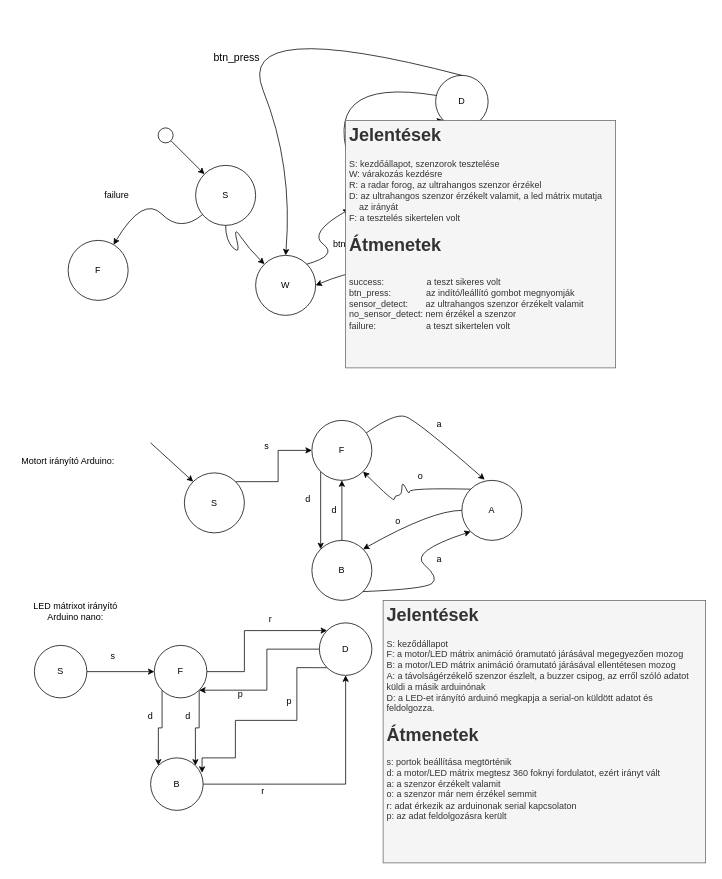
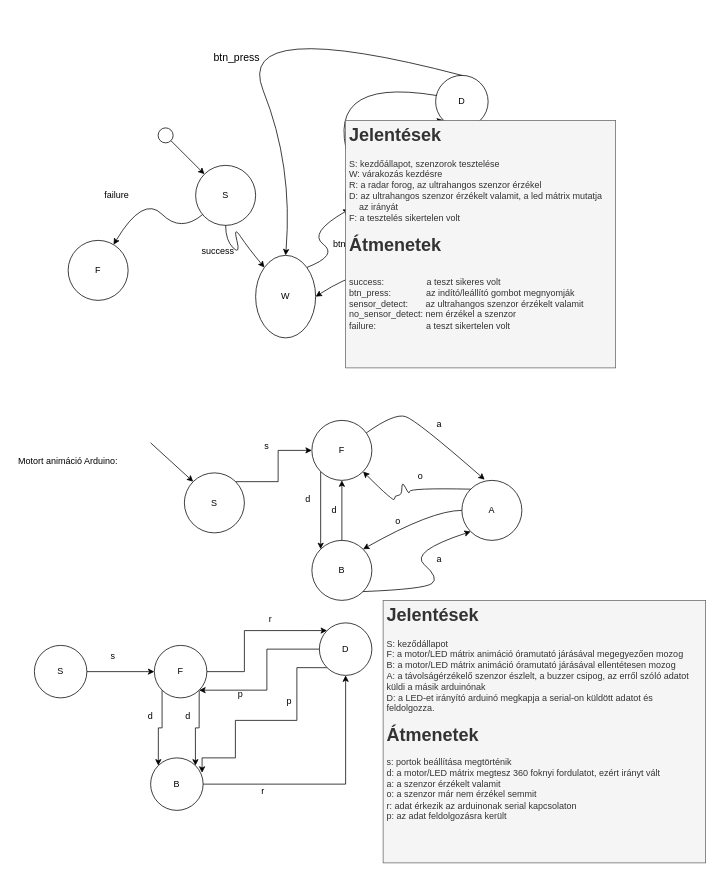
  <mxCell id="0" />
  <mxCell id="1" parent="0" />
  <mxCell id="2" value="S" style="ellipse;whiteSpace=wrap;html=1;aspect=fixed;" parent="1" vertex="1"><mxGeometry x="260" y="220" width="80" height="80" as="geometry" /></mxCell>
  <mxCell id="3" value="" style="endArrow=classic;html=1;rounded=0;entryX=0;entryY=0;entryDx=0;entryDy=0;exitX=1;exitY=1;exitDx=0;exitDy=0;" parent="1" source="20" target="2" edge="1"><mxGeometry width="50" height="50" relative="1" as="geometry"><mxPoint x="230" y="190" as="sourcePoint" /><mxPoint x="240" y="180" as="targetPoint" /></mxGeometry></mxCell>
- <mxCell id="4" value="W" style="ellipse;whiteSpace=wrap;html=1;aspect=fixed;" parent="1" vertex="1"><mxGeometry x="340" y="340" width="80" height="80" as="geometry" /></mxCell>
+ <mxCell id="4" value="W" style="ellipse;whiteSpace=wrap;html=1;aspect=fixed;" parent="1" vertex="1"><mxGeometry x="340" y="340" width="80" height="110" as="geometry" /></mxCell>
  <mxCell id="5" value="R" style="ellipse;whiteSpace=wrap;html=1;aspect=fixed;" parent="1" vertex="1"><mxGeometry x="460" y="220" width="80" height="80" as="geometry" /></mxCell>
  <mxCell id="6" value="" style="curved=1;endArrow=classic;html=1;rounded=0;entryX=0;entryY=0;entryDx=0;entryDy=0;exitX=0.5;exitY=1;exitDx=0;exitDy=0;" parent="1" source="2" target="4" edge="1"><mxGeometry width="50" height="50" relative="1" as="geometry"><mxPoint x="310" y="350" as="sourcePoint" /><mxPoint x="360" y="300" as="targetPoint" /><Array as="points"><mxPoint x="300" y="320" /><mxPoint x="320" y="340" /><mxPoint x="310" y="300" /><mxPoint x="330" y="330" /></Array></mxGeometry></mxCell>
+ <mxCell id="7" value="success" style="text;html=1;strokeColor=none;fillColor=none;align=center;verticalAlign=middle;whiteSpace=wrap;rounded=0;" parent="1" vertex="1"><mxGeometry x="260" y="320" width="60" height="30" as="geometry" /></mxCell>
  <mxCell id="8" value="" style="curved=1;endArrow=classic;html=1;rounded=0;entryX=0.065;entryY=0.73;entryDx=0;entryDy=0;entryPerimeter=0;exitX=1;exitY=0;exitDx=0;exitDy=0;" parent="1" source="4" target="5" edge="1"><mxGeometry width="50" height="50" relative="1" as="geometry"><mxPoint x="410" y="360" as="sourcePoint" /><mxPoint x="460" y="310" as="targetPoint" /><Array as="points"><mxPoint x="450" y="340" /><mxPoint x="410" y="310" /></Array></mxGeometry></mxCell>
  <mxCell id="9" value="btn_press" style="text;html=1;strokeColor=none;fillColor=none;align=center;verticalAlign=middle;whiteSpace=wrap;rounded=0;" parent="1" vertex="1"><mxGeometry x="440" y="310" width="60" height="30" as="geometry" /></mxCell>
  <mxCell id="10" value="D" style="ellipse;whiteSpace=wrap;html=1;aspect=fixed;" parent="1" vertex="1"><mxGeometry x="580" y="100" width="70" height="70" as="geometry" /></mxCell>
  <mxCell id="11" value="" style="curved=1;endArrow=classic;html=1;rounded=0;entryX=0;entryY=1;entryDx=0;entryDy=0;exitX=1;exitY=0;exitDx=0;exitDy=0;" parent="1" source="5" target="10" edge="1"><mxGeometry width="50" height="50" relative="1" as="geometry"><mxPoint x="530" y="220" as="sourcePoint" /><mxPoint x="580" y="170" as="targetPoint" /><Array as="points"><mxPoint x="580" y="220" /><mxPoint x="530" y="170" /></Array></mxGeometry></mxCell>
  <mxCell id="12" value="sensor_detect" style="text;html=1;strokeColor=none;fillColor=none;align=center;verticalAlign=middle;whiteSpace=wrap;rounded=0;" parent="1" vertex="1"><mxGeometry x="570" y="190" width="90" height="30" as="geometry" /></mxCell>
  <mxCell id="13" value="" style="curved=1;endArrow=classic;html=1;rounded=0;entryX=1;entryY=0.5;entryDx=0;entryDy=0;exitX=1;exitY=1;exitDx=0;exitDy=0;" parent="1" source="5" target="4" edge="1"><mxGeometry width="50" height="50" relative="1" as="geometry"><mxPoint x="590" y="300" as="sourcePoint" /><mxPoint x="460" y="380" as="targetPoint" /><Array as="points"><mxPoint x="550" y="390" /><mxPoint x="490" y="350" /></Array></mxGeometry></mxCell>
  <mxCell id="14" value="btn_press" style="text;html=1;strokeColor=none;fillColor=none;align=center;verticalAlign=middle;whiteSpace=wrap;rounded=0;" parent="1" vertex="1"><mxGeometry x="540" y="330" width="60" height="30" as="geometry" /></mxCell>
  <mxCell id="15" value="" style="curved=1;endArrow=classic;html=1;rounded=0;exitX=0.017;exitY=0.383;exitDx=0;exitDy=0;exitPerimeter=0;entryX=0;entryY=0;entryDx=0;entryDy=0;" parent="1" source="10" target="5" edge="1"><mxGeometry width="50" height="50" relative="1" as="geometry"><mxPoint x="380" y="70" as="sourcePoint" /><mxPoint x="480" y="210" as="targetPoint" /><Array as="points"><mxPoint x="420" y="100" /></Array></mxGeometry></mxCell>
  <mxCell id="16" value="F" style="ellipse;whiteSpace=wrap;html=1;aspect=fixed;" parent="1" vertex="1"><mxGeometry x="90" y="320" width="80" height="80" as="geometry" /></mxCell>
  <mxCell id="17" value="" style="curved=1;endArrow=classic;html=1;rounded=0;" parent="1" source="2" target="16" edge="1"><mxGeometry width="50" height="50" relative="1" as="geometry"><mxPoint x="190" y="310" as="sourcePoint" /><mxPoint x="140" y="270" as="targetPoint" /><Array as="points"><mxPoint x="240" y="310" /><mxPoint x="190" y="260" /></Array></mxGeometry></mxCell>
  <mxCell id="18" value="failure" style="text;html=1;strokeColor=none;fillColor=none;align=center;verticalAlign=middle;whiteSpace=wrap;rounded=0;" parent="1" vertex="1"><mxGeometry x="125" y="245" width="60" height="30" as="geometry" /></mxCell>
  <mxCell id="19" value="&lt;h1&gt;&lt;span style=&quot;background-color: initial;&quot;&gt;Jelentések&lt;/span&gt;&lt;/h1&gt;&lt;div&gt;S: kezdőállapot, szenzorok tesztelése&lt;/div&gt;&lt;div&gt;W: várakozás kezdésre&lt;/div&gt;&lt;div&gt;R: a radar forog, az ultrahangos szenzor érzékel&lt;/div&gt;&lt;div&gt;D: az ultrahangos szenzor érzékelt valamit, a led mátrix mutatja&amp;nbsp; &amp;nbsp; &amp;nbsp; &amp;nbsp; az irányát&lt;/div&gt;&lt;div&gt;F: a tesztelés sikertelen volt&lt;/div&gt;&lt;div&gt;&lt;br&gt;&lt;/div&gt;&lt;div style=&quot;&quot;&gt;&lt;font style=&quot;font-size: 24px;&quot;&gt;&lt;b&gt;Átmenetek&lt;/b&gt;&lt;/font&gt;&lt;/div&gt;&lt;div style=&quot;&quot;&gt;&lt;font style=&quot;font-size: 24px;&quot;&gt;&lt;b&gt;&lt;br&gt;&lt;/b&gt;&lt;/font&gt;&lt;/div&gt;&lt;div style=&quot;&quot;&gt;&lt;span style=&quot;background-color: initial;&quot;&gt;success:&amp;nbsp; &amp;nbsp; &amp;nbsp; &amp;nbsp; &amp;nbsp; &amp;nbsp; &amp;nbsp; &amp;nbsp; &amp;nbsp;a teszt sikeres volt&lt;/span&gt;&lt;/div&gt;&lt;div style=&quot;&quot;&gt;&lt;span style=&quot;background-color: initial;&quot;&gt;btn_press:&amp;nbsp; &amp;nbsp; &amp;nbsp; &amp;nbsp; &amp;nbsp; &amp;nbsp; &amp;nbsp; az indító/leállító gombot megnyomják&lt;/span&gt;&lt;/div&gt;&lt;div style=&quot;&quot;&gt;&lt;span style=&quot;background-color: initial;&quot;&gt;sensor_detect:&amp;nbsp; &amp;nbsp; &amp;nbsp; &amp;nbsp;az ultrahangos szenzor érzékelt valamit&lt;/span&gt;&lt;/div&gt;&lt;div style=&quot;&quot;&gt;no_sensor_detect: nem érzékel a szenzor&lt;/div&gt;&lt;div style=&quot;&quot;&gt;failure:&amp;nbsp; &amp;nbsp; &amp;nbsp; &amp;nbsp; &amp;nbsp; &amp;nbsp; &amp;nbsp; &amp;nbsp; &amp;nbsp; &amp;nbsp; a teszt sikertelen volt&lt;/div&gt;&lt;div&gt;&lt;br&gt;&lt;/div&gt;" style="text;html=1;spacing=5;spacingTop=-20;whiteSpace=wrap;overflow=hidden;rounded=0;fillColor=#f5f5f5;fontColor=#333333;strokeColor=#666666;" parent="1" vertex="1"><mxGeometry x="460" y="160" width="360" height="330" as="geometry" /></mxCell>
  <mxCell id="20" value="" style="ellipse;whiteSpace=wrap;html=1;aspect=fixed;fontSize=24;" parent="1" vertex="1"><mxGeometry x="210" y="170" width="20" height="20" as="geometry" /></mxCell>
  <mxCell id="21" value="" style="curved=1;endArrow=classic;html=1;rounded=0;fontSize=24;entryX=0.5;entryY=0;entryDx=0;entryDy=0;exitX=0.5;exitY=0;exitDx=0;exitDy=0;" parent="1" source="10" target="4" edge="1"><mxGeometry width="50" height="50" relative="1" as="geometry"><mxPoint x="530" y="40" as="sourcePoint" /><mxPoint x="330" y="120" as="targetPoint" /><Array as="points"><mxPoint x="310" y="20" /><mxPoint x="390" y="220" /></Array></mxGeometry></mxCell>
  <mxCell id="22" value="&lt;font style=&quot;font-size: 14px;&quot;&gt;btn_press&lt;/font&gt;" style="text;html=1;strokeColor=none;fillColor=none;align=center;verticalAlign=middle;whiteSpace=wrap;rounded=0;fontSize=24;" parent="1" vertex="1"><mxGeometry x="280" y="58" width="70" height="30" as="geometry" /></mxCell>
  <mxCell id="23" style="edgeStyle=orthogonalEdgeStyle;rounded=0;orthogonalLoop=1;jettySize=auto;html=1;exitX=0.5;exitY=1;exitDx=0;exitDy=0;fontSize=14;" parent="1" source="22" target="22" edge="1"><mxGeometry relative="1" as="geometry" /></mxCell>
  <mxCell id="24" style="edgeStyle=orthogonalEdgeStyle;rounded=0;orthogonalLoop=1;jettySize=auto;html=1;exitX=1;exitY=0;exitDx=0;exitDy=0;entryX=0;entryY=0.5;entryDx=0;entryDy=0;" edge="1" parent="1" source="25" target="27"><mxGeometry relative="1" as="geometry" /></mxCell>
  <mxCell id="25" value="S" style="ellipse;whiteSpace=wrap;html=1;aspect=fixed;" vertex="1" parent="1"><mxGeometry x="245" y="630" width="80" height="80" as="geometry" /></mxCell>
  <mxCell id="26" style="edgeStyle=orthogonalEdgeStyle;rounded=0;orthogonalLoop=1;jettySize=auto;html=1;exitX=0;exitY=1;exitDx=0;exitDy=0;entryX=0;entryY=0;entryDx=0;entryDy=0;" edge="1" parent="1" source="27" target="29"><mxGeometry relative="1" as="geometry" /></mxCell>
  <mxCell id="27" value="F" style="ellipse;whiteSpace=wrap;html=1;aspect=fixed;" vertex="1" parent="1"><mxGeometry x="415" y="560" width="80" height="80" as="geometry" /></mxCell>
  <mxCell id="28" style="edgeStyle=orthogonalEdgeStyle;rounded=0;orthogonalLoop=1;jettySize=auto;html=1;exitX=0.5;exitY=0;exitDx=0;exitDy=0;entryX=0.5;entryY=1;entryDx=0;entryDy=0;" edge="1" parent="1" source="29" target="27"><mxGeometry relative="1" as="geometry" /></mxCell>
  <mxCell id="29" value="B" style="ellipse;whiteSpace=wrap;html=1;aspect=fixed;" vertex="1" parent="1"><mxGeometry x="415" y="720" width="80" height="80" as="geometry" /></mxCell>
  <mxCell id="30" value="A" style="ellipse;whiteSpace=wrap;html=1;aspect=fixed;" vertex="1" parent="1"><mxGeometry x="615" y="640" width="80" height="80" as="geometry" /></mxCell>
  <mxCell id="31" value="" style="curved=1;endArrow=classic;html=1;rounded=0;exitX=1;exitY=1;exitDx=0;exitDy=0;entryX=0;entryY=1;entryDx=0;entryDy=0;" edge="1" parent="1" source="29" target="30"><mxGeometry width="50" height="50" relative="1" as="geometry"><mxPoint x="515" y="785" as="sourcePoint" /><mxPoint x="565" y="735" as="targetPoint" /><Array as="points"><mxPoint x="565" y="785" /><mxPoint x="585" y="770" /><mxPoint x="545" y="735" /></Array></mxGeometry></mxCell>
  <mxCell id="32" value="" style="curved=1;endArrow=classic;html=1;rounded=0;entryX=0.38;entryY=-0.012;entryDx=0;entryDy=0;entryPerimeter=0;" edge="1" parent="1" source="27" target="30"><mxGeometry width="50" height="50" relative="1" as="geometry"><mxPoint x="555" y="610" as="sourcePoint" /><mxPoint x="605" y="560" as="targetPoint" /><Array as="points"><mxPoint x="525" y="550" /><mxPoint x="555" y="560" /></Array></mxGeometry></mxCell>
  <mxCell id="33" value="" style="curved=1;endArrow=classic;html=1;rounded=0;entryX=1;entryY=1;entryDx=0;entryDy=0;exitX=0;exitY=0;exitDx=0;exitDy=0;" edge="1" parent="1" source="30" target="27"><mxGeometry width="50" height="50" relative="1" as="geometry"><mxPoint x="525" y="720" as="sourcePoint" /><mxPoint x="575" y="670" as="targetPoint" /><Array as="points"><mxPoint x="545" y="650" /><mxPoint x="545" y="660" /><mxPoint x="535" y="640" /><mxPoint x="535" y="660" /><mxPoint x="525" y="660" /><mxPoint x="525" y="670" /></Array></mxGeometry></mxCell>
  <mxCell id="34" value="" style="curved=1;endArrow=classic;html=1;rounded=0;exitX=0;exitY=0.5;exitDx=0;exitDy=0;entryX=1;entryY=0;entryDx=0;entryDy=0;" edge="1" parent="1" source="30" target="29"><mxGeometry width="50" height="50" relative="1" as="geometry"><mxPoint x="535" y="740" as="sourcePoint" /><mxPoint x="475" y="670" as="targetPoint" /><Array as="points"><mxPoint x="575" y="680" /></Array></mxGeometry></mxCell>
  <mxCell id="35" value="" style="endArrow=classic;html=1;rounded=0;entryX=0;entryY=0;entryDx=0;entryDy=0;" edge="1" parent="1" target="25"><mxGeometry width="50" height="50" relative="1" as="geometry"><mxPoint x="200" y="590" as="sourcePoint" /><mxPoint x="170" y="560" as="targetPoint" /></mxGeometry></mxCell>
  <mxCell id="36" style="edgeStyle=orthogonalEdgeStyle;rounded=0;orthogonalLoop=1;jettySize=auto;html=1;exitX=1;exitY=0.5;exitDx=0;exitDy=0;entryX=0;entryY=0.5;entryDx=0;entryDy=0;" edge="1" parent="1" source="37" target="41"><mxGeometry relative="1" as="geometry" /></mxCell>
  <mxCell id="37" value="S" style="ellipse;whiteSpace=wrap;html=1;aspect=fixed;" vertex="1" parent="1"><mxGeometry x="45" y="860" width="70" height="70" as="geometry" /></mxCell>
  <mxCell id="38" style="edgeStyle=orthogonalEdgeStyle;rounded=0;orthogonalLoop=1;jettySize=auto;html=1;exitX=0;exitY=1;exitDx=0;exitDy=0;entryX=0;entryY=0;entryDx=0;entryDy=0;" edge="1" parent="1" source="41" target="46"><mxGeometry relative="1" as="geometry" /></mxCell>
  <mxCell id="39" style="edgeStyle=orthogonalEdgeStyle;rounded=0;orthogonalLoop=1;jettySize=auto;html=1;exitX=1;exitY=1;exitDx=0;exitDy=0;entryX=1;entryY=0;entryDx=0;entryDy=0;" edge="1" parent="1" source="41" target="46"><mxGeometry relative="1" as="geometry" /></mxCell>
  <mxCell id="40" style="edgeStyle=orthogonalEdgeStyle;rounded=0;orthogonalLoop=1;jettySize=auto;html=1;exitX=1;exitY=0.5;exitDx=0;exitDy=0;entryX=0;entryY=0;entryDx=0;entryDy=0;" edge="1" parent="1" source="41" target="44"><mxGeometry relative="1" as="geometry"><Array as="points"><mxPoint x="325" y="895" /><mxPoint x="325" y="840" /></Array></mxGeometry></mxCell>
  <mxCell id="41" value="F" style="ellipse;whiteSpace=wrap;html=1;aspect=fixed;" vertex="1" parent="1"><mxGeometry x="205" y="860" width="70" height="70" as="geometry" /></mxCell>
  <mxCell id="42" style="edgeStyle=orthogonalEdgeStyle;rounded=0;orthogonalLoop=1;jettySize=auto;html=1;exitX=0;exitY=0.5;exitDx=0;exitDy=0;entryX=1;entryY=1;entryDx=0;entryDy=0;" edge="1" parent="1" source="44" target="41"><mxGeometry relative="1" as="geometry"><Array as="points"><mxPoint x="355" y="920" /></Array></mxGeometry></mxCell>
  <mxCell id="43" style="edgeStyle=orthogonalEdgeStyle;rounded=0;orthogonalLoop=1;jettySize=auto;html=1;exitX=0;exitY=1;exitDx=0;exitDy=0;entryX=0.98;entryY=0.283;entryDx=0;entryDy=0;entryPerimeter=0;" edge="1" parent="1" source="44" target="46"><mxGeometry relative="1" as="geometry"><mxPoint x="265" y="998" as="targetPoint" /><Array as="points"><mxPoint x="395" y="890" /><mxPoint x="395" y="960" /><mxPoint x="313" y="960" /><mxPoint x="313" y="1010" /><mxPoint x="269" y="1010" /></Array></mxGeometry></mxCell>
  <mxCell id="44" value="D" style="ellipse;whiteSpace=wrap;html=1;aspect=fixed;" vertex="1" parent="1"><mxGeometry x="425" y="830" width="70" height="70" as="geometry" /></mxCell>
  <mxCell id="45" style="edgeStyle=orthogonalEdgeStyle;rounded=0;orthogonalLoop=1;jettySize=auto;html=1;exitX=1;exitY=0.5;exitDx=0;exitDy=0;entryX=0.5;entryY=1;entryDx=0;entryDy=0;" edge="1" parent="1" source="46" target="44"><mxGeometry relative="1" as="geometry" /></mxCell>
  <mxCell id="46" value="B" style="ellipse;whiteSpace=wrap;html=1;aspect=fixed;" vertex="1" parent="1"><mxGeometry x="200" y="1010" width="70" height="70" as="geometry" /></mxCell>
- <mxCell id="47" value="LED mátrixot irányító Arduino nano:" style="text;html=1;strokeColor=none;fillColor=none;align=center;verticalAlign=middle;whiteSpace=wrap;rounded=0;" vertex="1" parent="1"><mxGeometry x="30" y="790" width="140" height="50" as="geometry" /></mxCell>
- <mxCell id="48" value="Motort irányító Arduino:" style="text;html=1;strokeColor=none;fillColor=none;align=center;verticalAlign=middle;whiteSpace=wrap;rounded=0;" vertex="1" parent="1"><mxGeometry y="590" width="140" height="50" as="geometry" x="20" /></mxCell>
+ <mxCell id="48" value="Motort animáció Arduino:" style="text;html=1;strokeColor=none;fillColor=none;align=center;verticalAlign=middle;whiteSpace=wrap;rounded=0;" vertex="1" parent="1"><mxGeometry y="590" width="140" height="50" as="geometry" x="20" /></mxCell>
  <mxCell id="49" value="s" style="text;html=1;strokeColor=none;fillColor=none;align=center;verticalAlign=middle;whiteSpace=wrap;rounded=0;" vertex="1" parent="1"><mxGeometry x="325" y="580" width="60" height="30" as="geometry" /></mxCell>
  <mxCell id="50" value="d" style="text;html=1;strokeColor=none;fillColor=none;align=center;verticalAlign=middle;whiteSpace=wrap;rounded=0;" vertex="1" parent="1"><mxGeometry x="380" y="650" width="60" height="30" as="geometry" /></mxCell>
  <mxCell id="51" value="d" style="text;html=1;strokeColor=none;fillColor=none;align=center;verticalAlign=middle;whiteSpace=wrap;rounded=0;" vertex="1" parent="1"><mxGeometry x="415" y="665" width="60" height="30" as="geometry" /></mxCell>
  <mxCell id="52" value="a" style="text;html=1;strokeColor=none;fillColor=none;align=center;verticalAlign=middle;whiteSpace=wrap;rounded=0;" vertex="1" parent="1"><mxGeometry x="555" y="730" width="60" height="30" as="geometry" /></mxCell>
  <mxCell id="53" value="a" style="text;html=1;strokeColor=none;fillColor=none;align=center;verticalAlign=middle;whiteSpace=wrap;rounded=0;" vertex="1" parent="1"><mxGeometry x="555" y="550" width="60" height="30" as="geometry" /></mxCell>
  <mxCell id="54" value="o" style="text;html=1;strokeColor=none;fillColor=none;align=center;verticalAlign=middle;whiteSpace=wrap;rounded=0;" vertex="1" parent="1"><mxGeometry x="530" y="620" width="60" height="30" as="geometry" /></mxCell>
  <mxCell id="55" value="o" style="text;html=1;strokeColor=none;fillColor=none;align=center;verticalAlign=middle;whiteSpace=wrap;rounded=0;" vertex="1" parent="1"><mxGeometry x="500" y="680" width="60" height="30" as="geometry" /></mxCell>
  <mxCell id="56" value="s" style="text;html=1;strokeColor=none;fillColor=none;align=center;verticalAlign=middle;whiteSpace=wrap;rounded=0;" vertex="1" parent="1"><mxGeometry x="120" y="860" width="60" height="30" as="geometry" /></mxCell>
  <mxCell id="57" value="d" style="text;html=1;strokeColor=none;fillColor=none;align=center;verticalAlign=middle;whiteSpace=wrap;rounded=0;" vertex="1" parent="1"><mxGeometry x="170" y="940" width="60" height="30" as="geometry" /></mxCell>
  <mxCell id="58" value="d" style="text;html=1;strokeColor=none;fillColor=none;align=center;verticalAlign=middle;whiteSpace=wrap;rounded=0;" vertex="1" parent="1"><mxGeometry x="220" y="940" width="60" height="30" as="geometry" /></mxCell>
  <mxCell id="59" value="r" style="text;html=1;strokeColor=none;fillColor=none;align=center;verticalAlign=middle;whiteSpace=wrap;rounded=0;" vertex="1" parent="1"><mxGeometry x="320" y="1040" width="60" height="30" as="geometry" /></mxCell>
  <mxCell id="60" value="r" style="text;html=1;strokeColor=none;fillColor=none;align=center;verticalAlign=middle;whiteSpace=wrap;rounded=0;" vertex="1" parent="1"><mxGeometry x="330" y="810" width="60" height="30" as="geometry" /></mxCell>
  <mxCell id="61" value="p" style="text;html=1;strokeColor=none;fillColor=none;align=center;verticalAlign=middle;whiteSpace=wrap;rounded=0;" vertex="1" parent="1"><mxGeometry x="290" y="910" width="60" height="30" as="geometry" /></mxCell>
  <mxCell id="62" value="p" style="text;html=1;strokeColor=none;fillColor=none;align=center;verticalAlign=middle;whiteSpace=wrap;rounded=0;" vertex="1" parent="1"><mxGeometry x="355" y="920" width="60" height="30" as="geometry" /></mxCell>
  <mxCell id="63" value="&lt;h1&gt;&lt;span style=&quot;background-color: initial;&quot;&gt;Jelentések&lt;/span&gt;&lt;/h1&gt;&lt;div&gt;S: keződállapot&lt;/div&gt;&lt;div&gt;F: a motor/LED mátrix animáció óramutató járásával megegyezően mozog&lt;/div&gt;&lt;div&gt;B: a motor/LED mátrix animáció óramutató járásával ellentétesen mozog&lt;/div&gt;&lt;div&gt;A: a távolságérzékelő szenzor észlelt, a buzzer csipog, az erről szóló adatot küldi a másik arduinónak&lt;/div&gt;&lt;div&gt;&lt;span style=&quot;background-color: initial;&quot;&gt;D: a LED-et irányító arduinó megkapja a serial-on küldött adatot és feldolgozza.&lt;/span&gt;&lt;br&gt;&lt;/div&gt;&lt;div&gt;&lt;br&gt;&lt;/div&gt;&lt;div style=&quot;&quot;&gt;&lt;font style=&quot;font-size: 24px;&quot;&gt;&lt;b&gt;Átmenetek&lt;/b&gt;&lt;/font&gt;&lt;/div&gt;&lt;div style=&quot;&quot;&gt;&lt;br&gt;&lt;/div&gt;&lt;div style=&quot;&quot;&gt;s: portok beállítása megtörténik&lt;/div&gt;&lt;div style=&quot;&quot;&gt;d: a motor/LED mátrix megtesz 360 foknyi fordulatot, ezért irányt vált&lt;/div&gt;&lt;div style=&quot;&quot;&gt;a: a szenzor érzékelt valamit&lt;/div&gt;&lt;div style=&quot;&quot;&gt;o: a szenzor már nem érzékel semmit&lt;/div&gt;&lt;div style=&quot;&quot;&gt;r: adat érkezik az arduinonak serial kapcsolaton&lt;/div&gt;&lt;div style=&quot;&quot;&gt;p: az adat feldolgozásra került&lt;/div&gt;&lt;div&gt;&lt;br&gt;&lt;/div&gt;" style="text;html=1;spacing=5;spacingTop=-20;whiteSpace=wrap;overflow=hidden;rounded=0;fillColor=#f5f5f5;fontColor=#333333;strokeColor=#666666;" vertex="1" parent="1"><mxGeometry x="510" y="800" width="430" height="350" as="geometry" /></mxCell>
